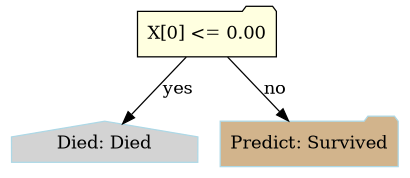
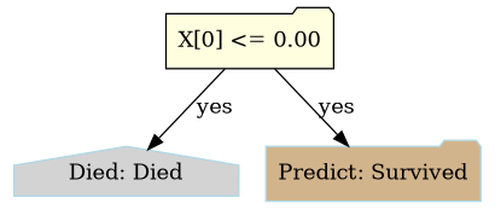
  digraph {
    node [shape=folder style=filled color=lightblue]
    n1 [fillcolor=lightyellow label="X[0] <= 0.00" color=""]
    n2 [fillcolor=lightgrey label="Died: Died" shape=house]
    n3 [fillcolor=tan label="Predict: Survived"]
    n1 -> n2 [label=yes]
-   n1 -> n3 [label=no]
+   n1 -> n3 [label=yes]
  }
